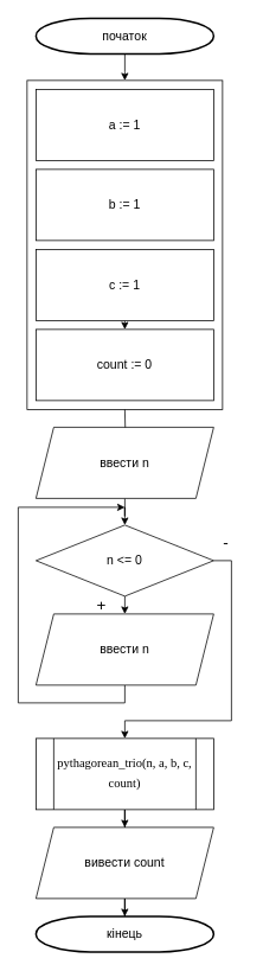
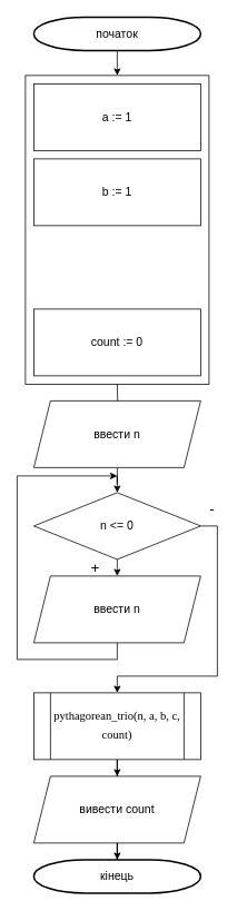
  <mxCell id="0" />
  <mxCell id="1" parent="0" />
  <mxCell id="2" value="" style="rounded=0;whiteSpace=wrap;html=1;" parent="1" vertex="1"><mxGeometry x="30" y="90" width="220" height="370" as="geometry" /></mxCell>
  <mxCell id="3" value="" style="edgeStyle=orthogonalEdgeStyle;rounded=0;orthogonalLoop=1;jettySize=auto;html=1;" parent="1" source="4" edge="1"><mxGeometry relative="1" as="geometry"><mxPoint x="140" y="90" as="targetPoint" /></mxGeometry></mxCell>
  <mxCell id="4" value="&lt;font style=&quot;font-size: 14px&quot;&gt;початок&lt;/font&gt;" style="strokeWidth=2;html=1;shape=mxgraph.flowchart.terminator;whiteSpace=wrap;" parent="1" vertex="1"><mxGeometry x="40" y="20" width="200" height="40" as="geometry" /></mxCell>
  <mxCell id="5" value="&lt;font style=&quot;font-size: 14px&quot;&gt;кінець&lt;/font&gt;" style="strokeWidth=2;html=1;shape=mxgraph.flowchart.terminator;whiteSpace=wrap;" parent="1" vertex="1"><mxGeometry x="40" y="1030" width="200" height="40" as="geometry" /></mxCell>
  <mxCell id="6" value="&lt;font style=&quot;font-size: 14px&quot;&gt;a := 1&lt;/font&gt;" style="rounded=0;whiteSpace=wrap;html=1;" parent="1" vertex="1"><mxGeometry x="40" y="100" width="200" height="80" as="geometry" /></mxCell>
  <mxCell id="7" value="&lt;font style=&quot;font-size: 14px&quot;&gt;b := 1&lt;/font&gt;" style="rounded=0;whiteSpace=wrap;html=1;" parent="1" vertex="1"><mxGeometry x="40" y="190" width="200" height="80" as="geometry" /></mxCell>
- <mxCell id="8" style="edgeStyle=orthogonalEdgeStyle;rounded=0;orthogonalLoop=1;jettySize=auto;html=1;exitX=0.5;exitY=1;exitDx=0;exitDy=0;entryX=0.5;entryY=0;entryDx=0;entryDy=0;" parent="1" source="9" target="11" edge="1"><mxGeometry relative="1" as="geometry" /></mxCell>
- <mxCell id="9" value="&lt;font style=&quot;font-size: 14px&quot;&gt;c := 1&lt;/font&gt;" style="rounded=0;whiteSpace=wrap;html=1;" parent="1" vertex="1"><mxGeometry x="40" y="280" width="200" height="80" as="geometry" /></mxCell>
  <mxCell id="10" value="" style="edgeStyle=orthogonalEdgeStyle;rounded=0;orthogonalLoop=1;jettySize=auto;html=1;" edge="1" parent="1" target="17"><mxGeometry relative="1" as="geometry"><mxPoint x="140" y="460" as="sourcePoint" /></mxGeometry></mxCell>
  <mxCell id="11" value="&lt;font style=&quot;font-size: 14px&quot;&gt;count := 0&lt;/font&gt;" style="rounded=0;whiteSpace=wrap;html=1;" parent="1" vertex="1"><mxGeometry x="40" y="370" width="200" height="80" as="geometry" /></mxCell>
  <mxCell id="12" value="" style="edgeStyle=orthogonalEdgeStyle;rounded=0;orthogonalLoop=1;jettySize=auto;html=1;" parent="1" source="13" target="15" edge="1"><mxGeometry relative="1" as="geometry" /></mxCell>
  <mxCell id="13" value="&lt;p class=&quot;MsoNormal&quot;&gt;&lt;span style=&quot;font-family: &amp;#34;times new roman&amp;#34; , serif&quot;&gt;&lt;font style=&quot;font-size: 14px&quot;&gt;pythagorean_trio(n, a, b, c, count)&lt;/font&gt;&lt;span style=&quot;font-size: 14pt&quot;&gt;&lt;/span&gt;&lt;/span&gt;&lt;/p&gt;" style="shape=process;whiteSpace=wrap;html=1;backgroundOutline=1;" parent="1" vertex="1"><mxGeometry x="40" y="830" width="200" height="80" as="geometry" /></mxCell>
  <mxCell id="14" value="" style="edgeStyle=orthogonalEdgeStyle;rounded=0;orthogonalLoop=1;jettySize=auto;html=1;" parent="1" source="15" target="5" edge="1"><mxGeometry relative="1" as="geometry" /></mxCell>
  <mxCell id="15" value="&lt;font style=&quot;font-size: 14px&quot;&gt;вивести count&lt;/font&gt;" style="shape=parallelogram;perimeter=parallelogramPerimeter;whiteSpace=wrap;html=1;fixedSize=1;" parent="1" vertex="1"><mxGeometry x="40" y="930" width="200" height="80" as="geometry" /></mxCell>
  <mxCell id="16" style="edgeStyle=orthogonalEdgeStyle;rounded=0;orthogonalLoop=1;jettySize=auto;html=1;exitX=0.5;exitY=1;exitDx=0;exitDy=0;" edge="1" parent="1" source="17" target="20"><mxGeometry relative="1" as="geometry" /></mxCell>
  <mxCell id="17" value="&lt;font style=&quot;font-size: 14px&quot;&gt;ввести n&lt;/font&gt;" style="shape=parallelogram;perimeter=parallelogramPerimeter;whiteSpace=wrap;html=1;fixedSize=1;" vertex="1" parent="1"><mxGeometry x="40" y="480" width="200" height="80" as="geometry" /></mxCell>
  <mxCell id="18" style="edgeStyle=orthogonalEdgeStyle;rounded=0;orthogonalLoop=1;jettySize=auto;html=1;exitX=0.5;exitY=1;exitDx=0;exitDy=0;entryX=0.5;entryY=0;entryDx=0;entryDy=0;" edge="1" parent="1" source="20" target="23"><mxGeometry relative="1" as="geometry" /></mxCell>
  <mxCell id="19" style="edgeStyle=orthogonalEdgeStyle;rounded=0;orthogonalLoop=1;jettySize=auto;html=1;exitX=1;exitY=0.5;exitDx=0;exitDy=0;entryX=0.5;entryY=0;entryDx=0;entryDy=0;" edge="1" parent="1" source="20"><mxGeometry relative="1" as="geometry"><Array as="points"><mxPoint x="260" y="630" /><mxPoint x="260" y="810" /><mxPoint x="140" y="810" /></Array><mxPoint x="140" y="830" as="targetPoint" /></mxGeometry></mxCell>
  <mxCell id="20" value="&lt;font style=&quot;font-size: 14px&quot;&gt;n &amp;lt;= 0&lt;/font&gt;" style="rhombus;whiteSpace=wrap;html=1;" vertex="1" parent="1"><mxGeometry x="40" y="590" width="200" height="80" as="geometry" /></mxCell>
  <mxCell id="21" value="&lt;font style=&quot;font-size: 18px&quot;&gt;+&lt;/font&gt;" style="text;html=1;strokeColor=none;fillColor=none;align=center;verticalAlign=middle;whiteSpace=wrap;rounded=0;" vertex="1" parent="1"><mxGeometry x="94" y="670" width="40" height="20" as="geometry" /></mxCell>
  <mxCell id="22" style="edgeStyle=orthogonalEdgeStyle;rounded=0;orthogonalLoop=1;jettySize=auto;html=1;exitX=0.5;exitY=1;exitDx=0;exitDy=0;" edge="1" parent="1" source="23"><mxGeometry relative="1" as="geometry"><mxPoint x="140" y="570" as="targetPoint" /><Array as="points"><mxPoint x="140" y="790" /><mxPoint x="20" y="790" /><mxPoint x="20" y="570" /></Array></mxGeometry></mxCell>
  <mxCell id="23" value="&lt;font style=&quot;font-size: 14px&quot;&gt;ввести n&lt;/font&gt;" style="shape=parallelogram;perimeter=parallelogramPerimeter;whiteSpace=wrap;html=1;fixedSize=1;" vertex="1" parent="1"><mxGeometry x="40" y="690" width="200" height="80" as="geometry" /></mxCell>
  <mxCell id="24" value="&lt;font style=&quot;font-size: 18px&quot;&gt;-&lt;/font&gt;" style="text;html=1;strokeColor=none;fillColor=none;align=center;verticalAlign=middle;whiteSpace=wrap;rounded=0;" vertex="1" parent="1"><mxGeometry x="234" y="600" width="40" height="20" as="geometry" /></mxCell>
